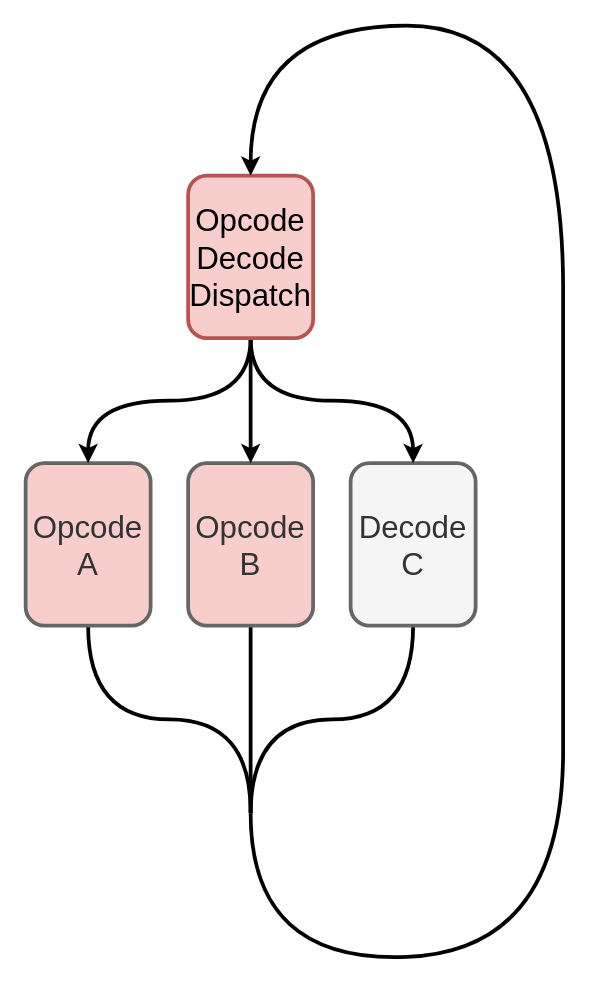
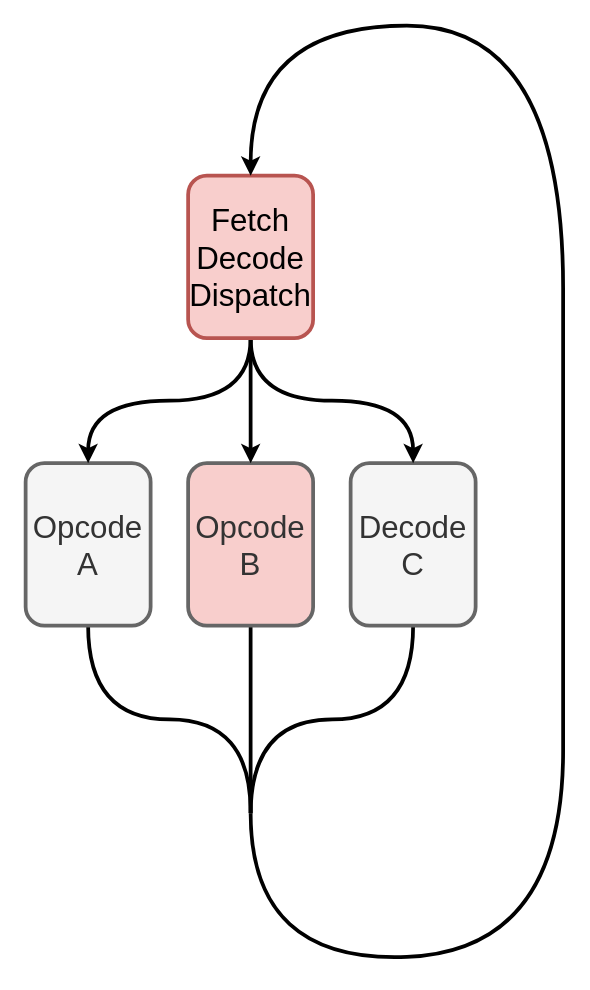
  <mxCell id="0" />
  <mxCell id="1" parent="0" />
  <mxCell id="2" style="edgeStyle=orthogonalEdgeStyle;curved=1;orthogonalLoop=1;jettySize=auto;html=1;exitX=0.5;exitY=1;exitDx=0;exitDy=0;fontSize=25;strokeWidth=3;endArrow=none;endFill=0;" edge="1" parent="1" source="3"><mxGeometry relative="1" as="geometry"><mxPoint x="200" y="650" as="targetPoint" /></mxGeometry></mxCell>
- <mxCell id="3" value="&lt;div style=&quot;font-size: 25px;&quot;&gt;&lt;font style=&quot;font-size: 25px;&quot;&gt;Opcode&lt;br style=&quot;font-size: 25px;&quot;&gt;&lt;/font&gt;&lt;/div&gt;&lt;div style=&quot;font-size: 25px;&quot;&gt;&lt;font style=&quot;font-size: 25px;&quot;&gt;A&lt;br style=&quot;font-size: 25px;&quot;&gt;&lt;/font&gt;&lt;/div&gt;" style="rounded=1;whiteSpace=wrap;html=1;strokeWidth=3;fontSize=25;fillColor=#f8cecc;strokeColor=#666666;fontColor=#333333;" vertex="1" parent="1"><mxGeometry x="20" y="370" width="100" height="130" as="geometry" /></mxCell>
+ <mxCell id="3" value="&lt;div style=&quot;font-size: 25px;&quot;&gt;&lt;font style=&quot;font-size: 25px;&quot;&gt;Opcode&lt;br style=&quot;font-size: 25px;&quot;&gt;&lt;/font&gt;&lt;/div&gt;&lt;div style=&quot;font-size: 25px;&quot;&gt;&lt;font style=&quot;font-size: 25px;&quot;&gt;A&lt;br style=&quot;font-size: 25px;&quot;&gt;&lt;/font&gt;&lt;/div&gt;" style="rounded=1;whiteSpace=wrap;html=1;strokeWidth=3;fontSize=25;fillColor=#f5f5f5;strokeColor=#666666;fontColor=#333333;" vertex="1" parent="1"><mxGeometry x="20" y="370" width="100" height="130" as="geometry" /></mxCell>
  <mxCell id="4" style="edgeStyle=orthogonalEdgeStyle;curved=1;orthogonalLoop=1;jettySize=auto;html=1;exitX=0.5;exitY=1;exitDx=0;exitDy=0;fontSize=25;strokeWidth=3;endArrow=none;endFill=0;" edge="1" parent="1" source="5"><mxGeometry relative="1" as="geometry"><mxPoint x="200" y="650" as="targetPoint" /></mxGeometry></mxCell>
  <mxCell id="5" value="&lt;div style=&quot;font-size: 25px;&quot;&gt;&lt;font style=&quot;font-size: 25px;&quot;&gt;Opcode&lt;/font&gt;&lt;/div&gt;&lt;div style=&quot;font-size: 25px;&quot;&gt;&lt;font style=&quot;font-size: 25px;&quot;&gt;B&lt;br style=&quot;font-size: 25px;&quot;&gt;&lt;/font&gt;&lt;/div&gt;" style="rounded=1;whiteSpace=wrap;html=1;strokeWidth=3;fontSize=25;fillColor=#f8cecc;strokeColor=#666666;fontColor=#333333;" vertex="1" parent="1"><mxGeometry x="150" y="370" width="100" height="130" as="geometry" /></mxCell>
  <mxCell id="6" style="edgeStyle=orthogonalEdgeStyle;orthogonalLoop=1;jettySize=auto;html=1;exitX=0.5;exitY=1;exitDx=0;exitDy=0;fontSize=25;strokeWidth=3;endArrow=none;endFill=0;curved=1;" edge="1" parent="1" source="7"><mxGeometry relative="1" as="geometry"><mxPoint x="200" y="650" as="targetPoint" /></mxGeometry></mxCell>
  <mxCell id="7" value="&lt;div style=&quot;font-size: 25px;&quot;&gt;&lt;font style=&quot;font-size: 25px;&quot;&gt;Decode&lt;br style=&quot;font-size: 25px;&quot;&gt;&lt;/font&gt;&lt;/div&gt;&lt;div style=&quot;font-size: 25px;&quot;&gt;&lt;font style=&quot;font-size: 25px;&quot;&gt;C&lt;br style=&quot;font-size: 25px;&quot;&gt;&lt;/font&gt;&lt;/div&gt;" style="rounded=1;whiteSpace=wrap;html=1;strokeWidth=3;fontSize=25;fillColor=#f5f5f5;strokeColor=#666666;fontColor=#333333;" vertex="1" parent="1"><mxGeometry x="280" y="370" width="100" height="130" as="geometry" /></mxCell>
  <mxCell id="8" style="edgeStyle=orthogonalEdgeStyle;curved=1;orthogonalLoop=1;jettySize=auto;html=1;exitX=0.5;exitY=1;exitDx=0;exitDy=0;entryX=0.5;entryY=0;entryDx=0;entryDy=0;fontSize=25;strokeWidth=3;" edge="1" parent="1" source="11" target="3"><mxGeometry relative="1" as="geometry" /></mxCell>
  <mxCell id="9" style="edgeStyle=orthogonalEdgeStyle;curved=1;orthogonalLoop=1;jettySize=auto;html=1;exitX=0.5;exitY=1;exitDx=0;exitDy=0;entryX=0.5;entryY=0;entryDx=0;entryDy=0;fontSize=25;strokeWidth=3;" edge="1" parent="1" source="11" target="7"><mxGeometry relative="1" as="geometry" /></mxCell>
  <mxCell id="10" style="edgeStyle=orthogonalEdgeStyle;curved=1;orthogonalLoop=1;jettySize=auto;html=1;exitX=0.5;exitY=1;exitDx=0;exitDy=0;fontSize=25;strokeWidth=3;" edge="1" parent="1" source="11" target="5"><mxGeometry relative="1" as="geometry" /></mxCell>
- <mxCell id="11" value="&lt;div style=&quot;font-size: 25px;&quot;&gt;Opcode&lt;/div&gt;&lt;div style=&quot;font-size: 25px;&quot;&gt;Decode&lt;/div&gt;&lt;div style=&quot;font-size: 25px;&quot;&gt;Dispatch&lt;br style=&quot;font-size: 25px;&quot;&gt;&lt;/div&gt;" style="rounded=1;whiteSpace=wrap;html=1;strokeWidth=3;fontSize=25;horizontal=1;verticalAlign=middle;fillColor=#f8cecc;strokeColor=#b85450;" vertex="1" parent="1"><mxGeometry x="150" y="140" width="100" height="130" as="geometry" /></mxCell>
+ <mxCell id="11" value="&lt;div style=&quot;font-size: 25px;&quot;&gt;Fetch&lt;/div&gt;&lt;div style=&quot;font-size: 25px;&quot;&gt;Decode&lt;/div&gt;&lt;div style=&quot;font-size: 25px;&quot;&gt;Dispatch&lt;br style=&quot;font-size: 25px;&quot;&gt;&lt;/div&gt;" style="rounded=1;whiteSpace=wrap;html=1;strokeWidth=3;fontSize=25;horizontal=1;verticalAlign=middle;fillColor=#f8cecc;strokeColor=#b85450;" vertex="1" parent="1"><mxGeometry x="150" y="140" width="100" height="130" as="geometry" /></mxCell>
  <mxCell id="12" value="" style="curved=1;endArrow=classic;html=1;fontSize=25;strokeWidth=3;entryX=0.5;entryY=0;entryDx=0;entryDy=0;" edge="1" parent="1" target="11"><mxGeometry width="50" height="50" relative="1" as="geometry"><mxPoint x="200" y="650" as="sourcePoint" /><mxPoint x="370" y="310" as="targetPoint" /><Array as="points"><mxPoint x="200" y="770" /><mxPoint x="450" y="760" /><mxPoint x="450" y="440" /><mxPoint x="450" y="20" /><mxPoint x="200" y="20" /></Array></mxGeometry></mxCell>
